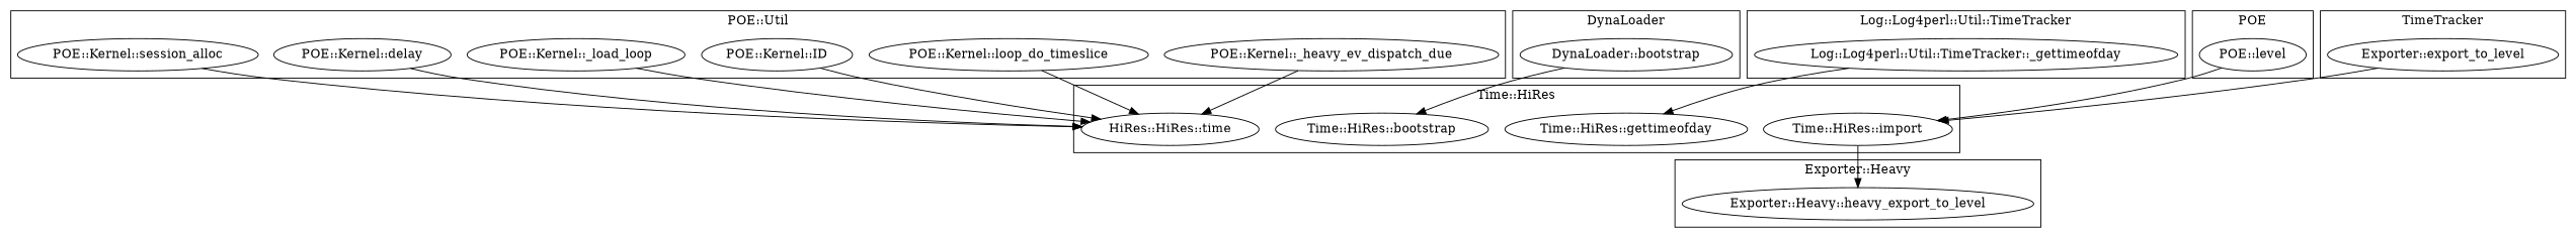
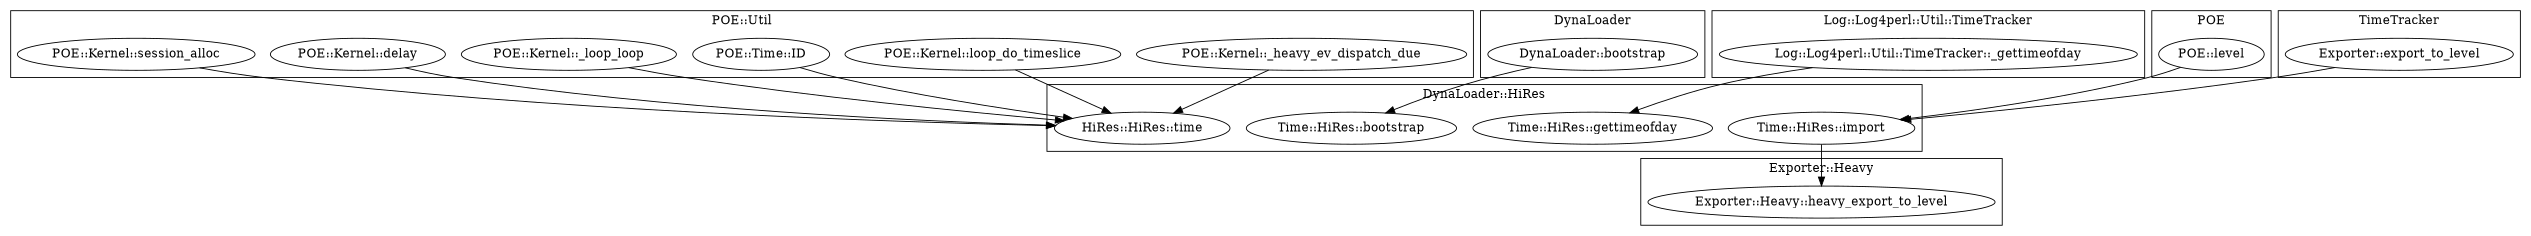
  digraph {
    n1 [label="POE::Kernel::_heavy_ev_dispatch_due"]
    "POE::Kernel::loop_do_timeslice"
-   "POE::Kernel::ID"
-   "POE::Kernel::_load_loop"
+   "POE::Kernel::ID" [label="POE::Time::ID"]
+   "POE::Kernel::_load_loop" [label="POE::Kernel::_loop_loop"]
    "POE::Kernel::delay"
    "POE::Kernel::session_alloc"
    "Time::HiRes::gettimeofday"
    "Time::HiRes::import"
    n9 [label="HiRes::HiRes::time"]
    "Time::HiRes::bootstrap"
    "DynaLoader::bootstrap"
    "Log::Log4perl::Util::TimeTracker::_gettimeofday"
    n13 [label="POE::level"]
    "Exporter::Heavy::heavy_export_to_level"
    "Exporter::export_to_level"
    subgraph cluster_1 {
      label="POE::Util"
      n1
      "POE::Kernel::loop_do_timeslice"
      "POE::Kernel::ID"
      "POE::Kernel::_load_loop"
      "POE::Kernel::delay"
      "POE::Kernel::session_alloc"
    }
    subgraph cluster_2 {
-     label="Time::HiRes"
+     label="DynaLoader::HiRes"
      "Time::HiRes::gettimeofday"
      "Time::HiRes::import"
      n9
      "Time::HiRes::bootstrap"
    }
    subgraph cluster_3 {
      label=DynaLoader
      "DynaLoader::bootstrap"
    }
    subgraph cluster_4 {
      label="Log::Log4perl::Util::TimeTracker"
      "Log::Log4perl::Util::TimeTracker::_gettimeofday"
    }
    subgraph cluster_5 {
      label=POE
      n13
    }
    subgraph cluster_6 {
      label="Exporter::Heavy"
      "Exporter::Heavy::heavy_export_to_level"
    }
    subgraph cluster_7 {
      label=TimeTracker
      "Exporter::export_to_level"
    }
    n1 -> n9
    "POE::Kernel::loop_do_timeslice" -> n9
    "POE::Kernel::ID" -> n9
    "POE::Kernel::_load_loop" -> n9
    "POE::Kernel::delay" -> n9
    "POE::Kernel::session_alloc" -> n9
    "Time::HiRes::import" -> "Exporter::Heavy::heavy_export_to_level"
    "DynaLoader::bootstrap" -> "Time::HiRes::bootstrap"
    "Log::Log4perl::Util::TimeTracker::_gettimeofday" -> "Time::HiRes::gettimeofday"
    n13 -> "Time::HiRes::import"
    "Exporter::export_to_level" -> "Time::HiRes::import"
  }
